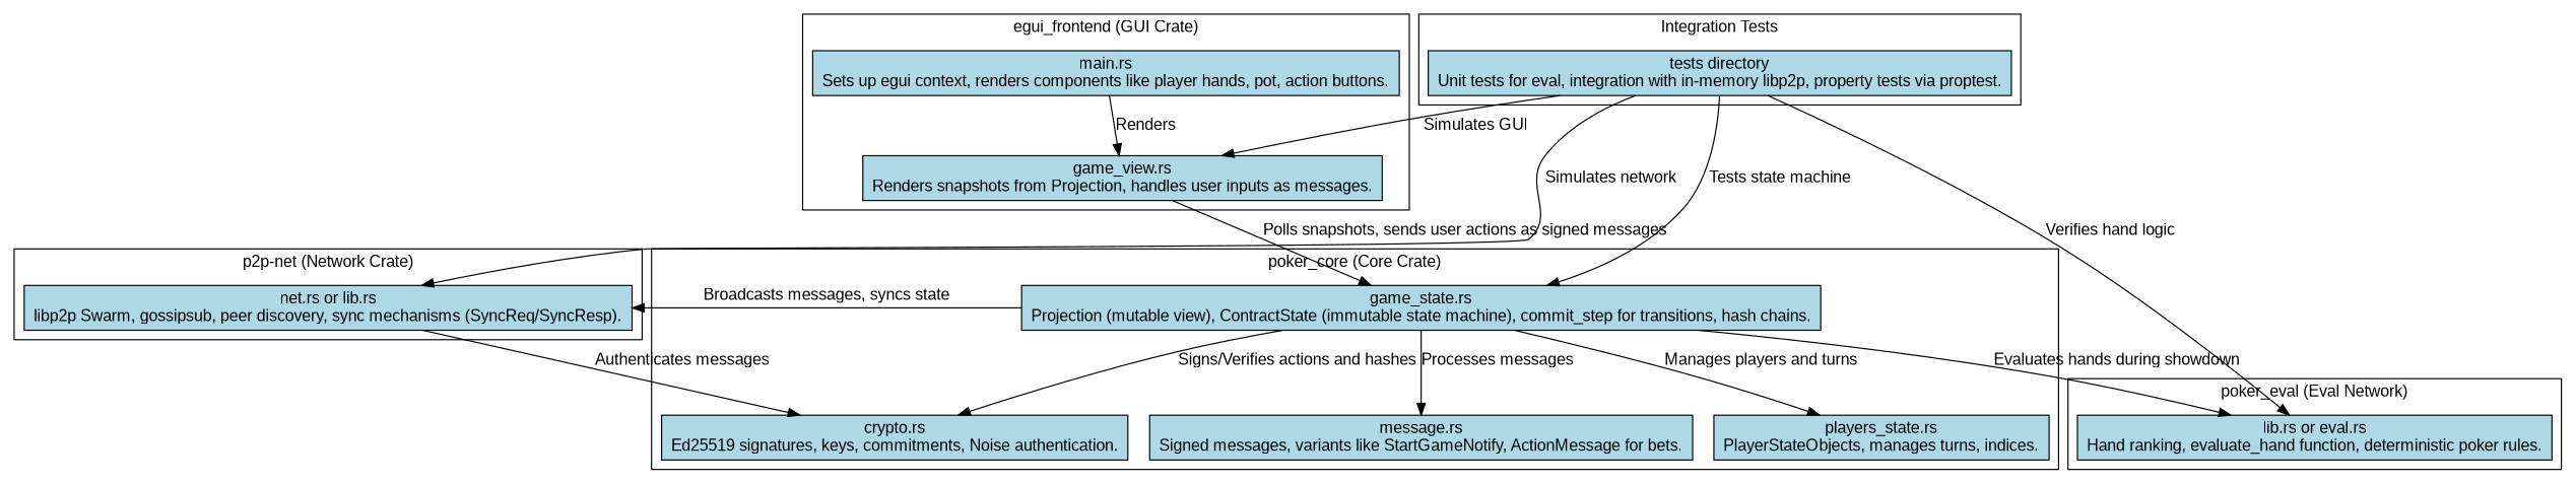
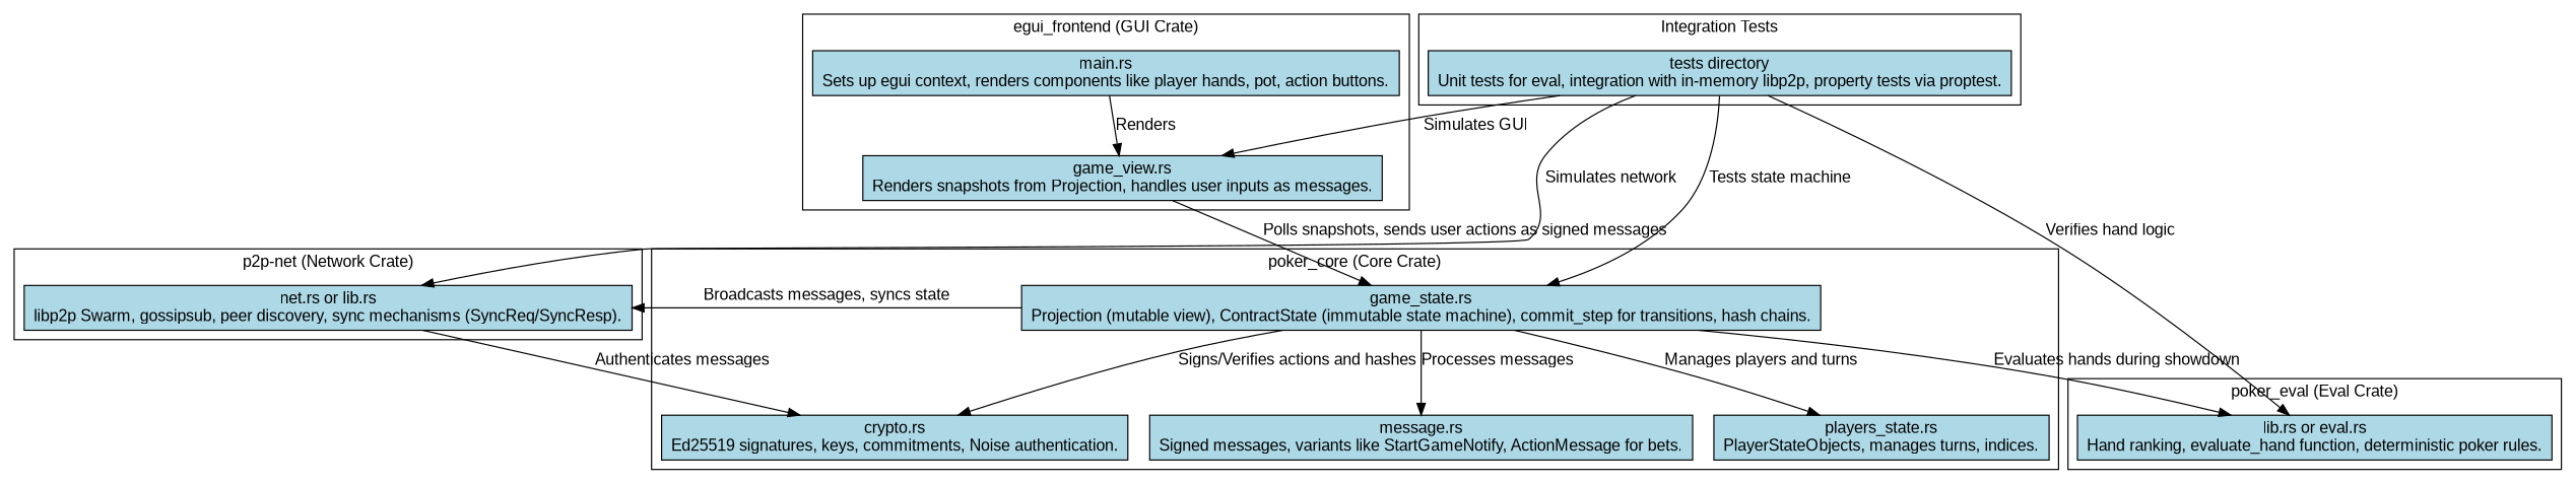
  digraph {
    compound=true
    fontname="Liberation Sans"
    node [fillcolor=lightblue shape=box style=filled fontname="Liberation Sans"]
    edge [arrowhead=normal fontname="Liberation Sans"]
    n1 [label="main.rs\nSets up egui context, renders components like player hands, pot, action buttons."]
    n2 [label="game_view.rs\nRenders snapshots from Projection, handles user inputs as messages."]
    n3 [label="game_state.rs\nProjection (mutable view), ContractState (immutable state machine), commit_step for transitions, hash chains."]
    n4 [label="message.rs\nSigned messages, variants like StartGameNotify, ActionMessage for bets."]
    n5 [label="players_state.rs\nPlayerStateObjects, manages turns, indices."]
    n6 [label="crypto.rs\nEd25519 signatures, keys, commitments, Noise authentication."]
    n7 [label="net.rs or lib.rs\nlibp2p Swarm, gossipsub, peer discovery, sync mechanisms (SyncReq/SyncResp)."]
    n8 [label="lib.rs or eval.rs\nHand ranking, evaluate_hand function, deterministic poker rules."]
    n9 [label="tests directory\nUnit tests for eval, integration with in-memory libp2p, property tests via proptest."]
    subgraph cluster_1 {
      color=black
      label="egui_frontend (GUI Crate)"
      n1
      n2
    }
    subgraph cluster_2 {
      color=black
      label="poker_core (Core Crate)"
      n3
      n4
      n5
      n6
    }
    subgraph cluster_3 {
      color=black
      label="p2p-net (Network Crate)"
      n7
    }
    subgraph cluster_4 {
      color=black
-     label="poker_eval (Eval Network)"
+     label="poker_eval (Eval Crate)"
      n8
    }
    subgraph cluster_5 {
      color=black
      label="Integration Tests"
      n9
    }
    n1 -> n2 [label=Renders]
    n2 -> n3 [label="Polls snapshots, sends user actions as signed messages"]
    n3 -> n4 [label="Processes messages"]
    n3 -> n5 [label="Manages players and turns"]
    n3 -> n6 [label="Signs/Verifies actions and hashes"]
    n3 -> n7 [label="Broadcasts messages, syncs state"]
    n3 -> n8 [label="Evaluates hands during showdown"]
    n7 -> n6 [label="Authenticates messages"]
    n9 -> n2 [label="Simulates GUI"]
    n9 -> n3 [label="Tests state machine"]
    n9 -> n7 [label="Simulates network"]
    n9 -> n8 [label="Verifies hand logic"]
  }
